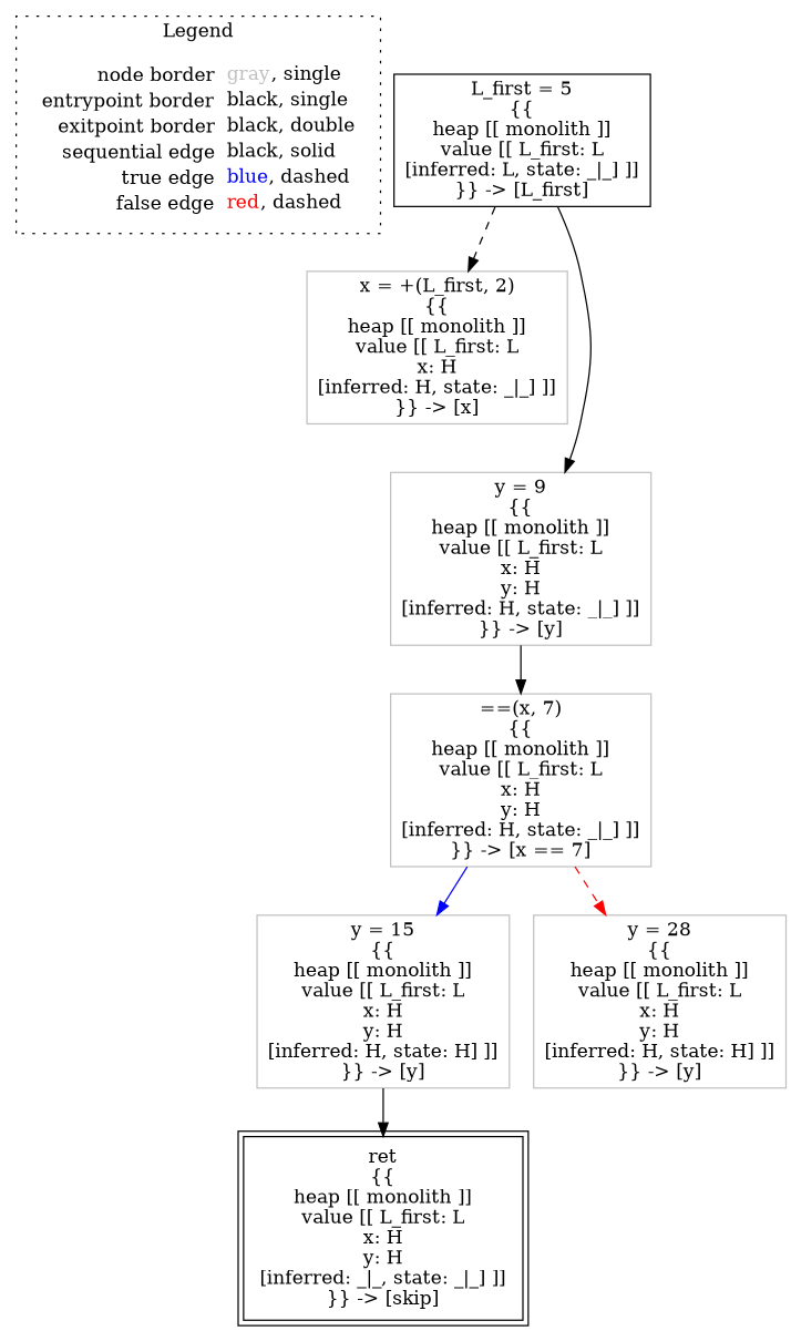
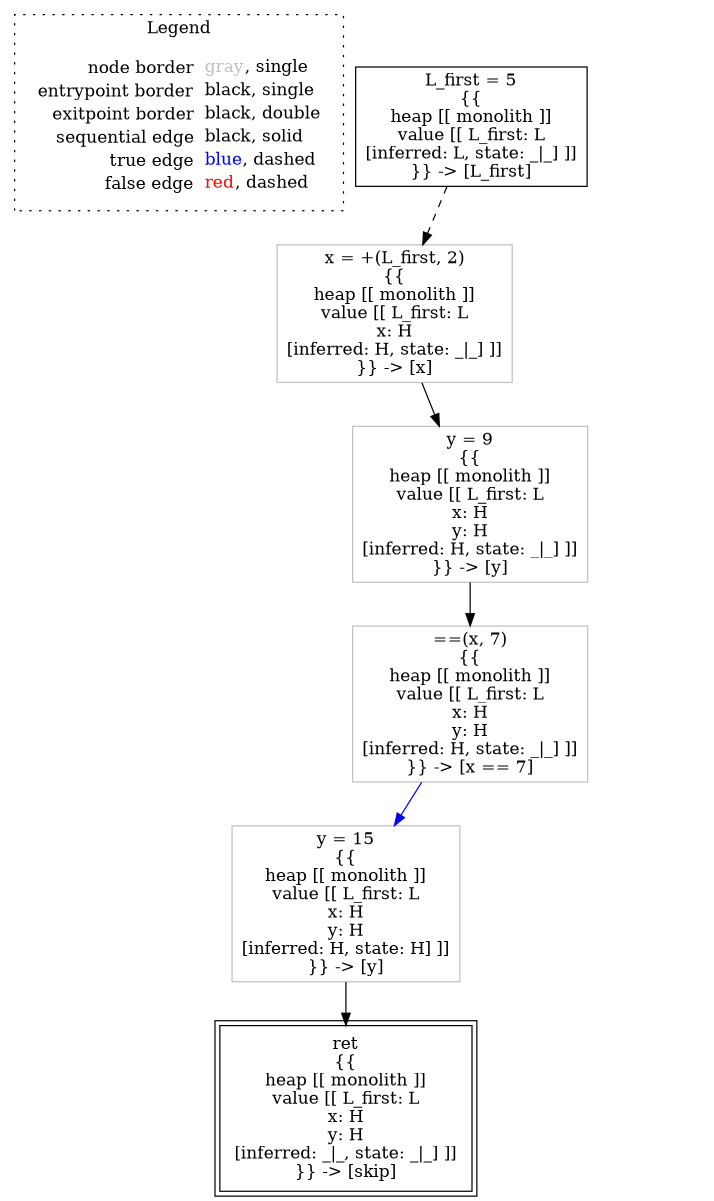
  digraph {
    node [shape=rect color=gray]
    edge [color=black]
    n1 [label=<<table border="0" cellpadding="2" cellspacing="0" cellborder="0"><tr><td align="right">node border&nbsp;</td><td align="left"><font color="gray">gray</font>, single</td></tr><tr><td align="right">entrypoint border&nbsp;</td><td align="left"><font color="black">black</font>, single</td></tr><tr><td align="right">exitpoint border&nbsp;</td><td align="left"><font color="black">black</font>, double</td></tr><tr><td align="right">sequential edge&nbsp;</td><td align="left"><font color="black">black</font>, solid</td></tr><tr><td align="right">true edge&nbsp;</td><td align="left"><font color="blue">blue</font>, dashed</td></tr><tr><td align="right">false edge&nbsp;</td><td align="left"><font color="red">red</font>, dashed</td></tr></table>> shape=plaintext color=""]
    n2 [color=black label=<L_first = 5<BR/>{{<BR/>heap [[ monolith ]]<BR/>value [[ L_first: L<BR/>[inferred: L, state: _|_] ]]<BR/>}} -&gt; [L_first]>]
    n3 [label=<x = +(L_first, 2)<BR/>{{<BR/>heap [[ monolith ]]<BR/>value [[ L_first: L<BR/>x: H<BR/>[inferred: H, state: _|_] ]]<BR/>}} -&gt; [x]>]
    n4 [label=<y = 9<BR/>{{<BR/>heap [[ monolith ]]<BR/>value [[ L_first: L<BR/>x: H<BR/>y: H<BR/>[inferred: H, state: _|_] ]]<BR/>}} -&gt; [y]>]
    n5 [label=<==(x, 7)<BR/>{{<BR/>heap [[ monolith ]]<BR/>value [[ L_first: L<BR/>x: H<BR/>y: H<BR/>[inferred: H, state: _|_] ]]<BR/>}} -&gt; [x == 7]>]
    n6 [label=<y = 15<BR/>{{<BR/>heap [[ monolith ]]<BR/>value [[ L_first: L<BR/>x: H<BR/>y: H<BR/>[inferred: H, state: H] ]]<BR/>}} -&gt; [y]>]
-   n7 [label=<y = 28<BR/>{{<BR/>heap [[ monolith ]]<BR/>value [[ L_first: L<BR/>x: H<BR/>y: H<BR/>[inferred: H, state: H] ]]<BR/>}} -&gt; [y]>]
    n8 [color=black label=<ret<BR/>{{<BR/>heap [[ monolith ]]<BR/>value [[ L_first: L<BR/>x: H<BR/>y: H<BR/>[inferred: _|_, state: _|_] ]]<BR/>}} -&gt; [skip]> peripheries=2]
    subgraph cluster_1 {
      label=Legend
      style=dotted
      n1
    }
    n2 -> n3 [style=dashed]
-   n2 -> n4
+   n3 -> n4
    n4 -> n5
    n5 -> n6 [color=blue style=solid]
-   n5 -> n7 [color=red style=dashed]
    n6 -> n8
  }
